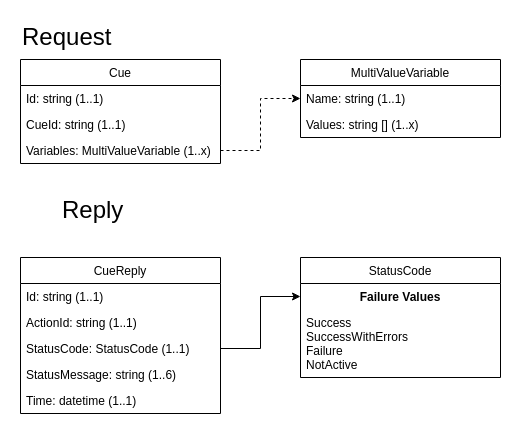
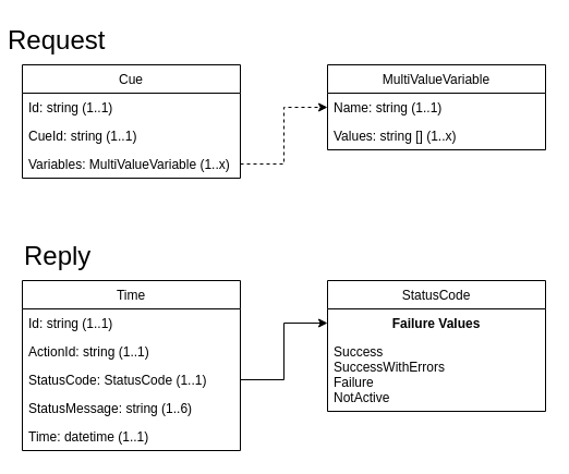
  <mxCell id="0" />
  <mxCell id="1" parent="0" />
  <mxCell id="2" value="Cue" style="swimlane;fontStyle=0;childLayout=stackLayout;horizontal=1;startSize=26;fillColor=none;horizontalStack=0;resizeParent=1;resizeParentMax=0;resizeLast=0;collapsible=1;marginBottom=0;" parent="1" vertex="1"><mxGeometry x="20" y="59" width="200" height="104" as="geometry" /></mxCell>
  <mxCell id="3" value="Id: string (1..1)" style="text;strokeColor=none;fillColor=none;align=left;verticalAlign=top;spacingLeft=4;spacingRight=4;overflow=hidden;rotatable=0;points=[[0,0.5],[1,0.5]];portConstraint=eastwest;" parent="2" vertex="1"><mxGeometry y="26" width="200" height="26" as="geometry" /></mxCell>
  <mxCell id="4" value="CueId: string (1..1)" style="text;strokeColor=none;fillColor=none;align=left;verticalAlign=top;spacingLeft=4;spacingRight=4;overflow=hidden;rotatable=0;points=[[0,0.5],[1,0.5]];portConstraint=eastwest;" parent="2" vertex="1"><mxGeometry y="52" width="200" height="26" as="geometry" /></mxCell>
  <mxCell id="5" value="Variables: MultiValueVariable (1..x)&#10;&#10;" style="text;strokeColor=none;fillColor=none;align=left;verticalAlign=top;spacingLeft=4;spacingRight=4;overflow=hidden;rotatable=0;points=[[0,0.5],[1,0.5]];portConstraint=eastwest;" parent="2" vertex="1"><mxGeometry y="78" width="200" height="26" as="geometry" /></mxCell>
  <mxCell id="6" value="MultiValueVariable" style="swimlane;fontStyle=0;childLayout=stackLayout;horizontal=1;startSize=26;fillColor=none;horizontalStack=0;resizeParent=1;resizeParentMax=0;resizeLast=0;collapsible=1;marginBottom=0;" parent="1" vertex="1"><mxGeometry x="300" y="59" width="200" height="78" as="geometry" /></mxCell>
  <mxCell id="7" value="Name: string (1..1)" style="text;strokeColor=none;fillColor=none;align=left;verticalAlign=top;spacingLeft=4;spacingRight=4;overflow=hidden;rotatable=0;points=[[0,0.5],[1,0.5]];portConstraint=eastwest;" parent="6" vertex="1"><mxGeometry y="26" width="200" height="26" as="geometry" /></mxCell>
  <mxCell id="8" value="Values: string [] (1..x)" style="text;strokeColor=none;fillColor=none;align=left;verticalAlign=top;spacingLeft=4;spacingRight=4;overflow=hidden;rotatable=0;points=[[0,0.5],[1,0.5]];portConstraint=eastwest;" parent="6" vertex="1"><mxGeometry y="52" width="200" height="26" as="geometry" /></mxCell>
  <mxCell id="9" style="edgeStyle=orthogonalEdgeStyle;rounded=0;html=1;exitX=1;exitY=0.5;exitDx=0;exitDy=0;entryX=0;entryY=0.5;entryDx=0;entryDy=0;jettySize=auto;orthogonalLoop=1;dashed=1;" parent="1" source="5" target="7" edge="1"><mxGeometry relative="1" as="geometry" /></mxCell>
- <mxCell id="10" value="&lt;font style=&quot;font-size: 24px&quot;&gt;Request&lt;/font&gt;" style="text;html=1;resizable=0;points=[];autosize=1;align=left;verticalAlign=top;spacingTop=-4;" parent="1" vertex="1"><mxGeometry x="20" y="20" width="100" height="20" as="geometry" /></mxCell>
- <mxCell id="11" value="CueReply" style="swimlane;fontStyle=0;childLayout=stackLayout;horizontal=1;startSize=26;fillColor=none;horizontalStack=0;resizeParent=1;resizeParentMax=0;resizeLast=0;collapsible=1;marginBottom=0;" parent="1" vertex="1"><mxGeometry x="20" y="257" width="200" height="156" as="geometry" /></mxCell>
+ <mxCell id="10" value="&lt;font style=&quot;font-size: 24px&quot;&gt;Request&lt;/font&gt;" style="text;html=1;resizable=0;points=[];autosize=1;align=left;verticalAlign=top;spacingTop=-4;" parent="1" vertex="1"><mxGeometry x="5" y="20" width="100" height="20" as="geometry" /></mxCell>
+ <mxCell id="11" value="Time" style="swimlane;fontStyle=0;childLayout=stackLayout;horizontal=1;startSize=26;fillColor=none;horizontalStack=0;resizeParent=1;resizeParentMax=0;resizeLast=0;collapsible=1;marginBottom=0;" parent="1" vertex="1"><mxGeometry x="20" y="257" width="200" height="156" as="geometry" /></mxCell>
  <mxCell id="12" value="Id: string (1..1)" style="text;strokeColor=none;fillColor=none;align=left;verticalAlign=top;spacingLeft=4;spacingRight=4;overflow=hidden;rotatable=0;points=[[0,0.5],[1,0.5]];portConstraint=eastwest;" parent="11" vertex="1"><mxGeometry y="26" width="200" height="26" as="geometry" /></mxCell>
  <mxCell id="13" value="ActionId: string (1..1)" style="text;strokeColor=none;fillColor=none;align=left;verticalAlign=top;spacingLeft=4;spacingRight=4;overflow=hidden;rotatable=0;points=[[0,0.5],[1,0.5]];portConstraint=eastwest;" parent="11" vertex="1"><mxGeometry y="52" width="200" height="26" as="geometry" /></mxCell>
  <mxCell id="14" value="StatusCode: StatusCode (1..1)" style="text;strokeColor=none;fillColor=none;align=left;verticalAlign=top;spacingLeft=4;spacingRight=4;overflow=hidden;rotatable=0;points=[[0,0.5],[1,0.5]];portConstraint=eastwest;" parent="11" vertex="1"><mxGeometry y="78" width="200" height="26" as="geometry" /></mxCell>
  <mxCell id="15" value="StatusMessage: string (1..6)" style="text;strokeColor=none;fillColor=none;align=left;verticalAlign=top;spacingLeft=4;spacingRight=4;overflow=hidden;rotatable=0;points=[[0,0.5],[1,0.5]];portConstraint=eastwest;" parent="11" vertex="1"><mxGeometry y="104" width="200" height="26" as="geometry" /></mxCell>
  <mxCell id="16" value="Time: datetime (1..1)&#10;&#10;" style="text;strokeColor=none;fillColor=none;align=left;verticalAlign=top;spacingLeft=4;spacingRight=4;overflow=hidden;rotatable=0;points=[[0,0.5],[1,0.5]];portConstraint=eastwest;" parent="11" vertex="1"><mxGeometry y="130" width="200" height="26" as="geometry" /></mxCell>
- <mxCell id="17" value="&lt;font style=&quot;font-size: 24px&quot;&gt;Reply&lt;/font&gt;" style="text;html=1;resizable=0;points=[];autosize=1;align=left;verticalAlign=top;spacingTop=-4;" parent="1" vertex="1"><mxGeometry x="60" y="193" width="80" height="20" as="geometry" /></mxCell>
+ <mxCell id="17" value="&lt;font style=&quot;font-size: 24px&quot;&gt;Reply&lt;/font&gt;" style="text;html=1;resizable=0;points=[];autosize=1;align=left;verticalAlign=top;spacingTop=-4;" parent="1" vertex="1"><mxGeometry x="20" y="218" width="80" height="20" as="geometry" /></mxCell>
  <mxCell id="18" value="StatusCode" style="swimlane;fontStyle=0;childLayout=stackLayout;horizontal=1;startSize=26;fillColor=none;horizontalStack=0;resizeParent=1;resizeParentMax=0;resizeLast=0;collapsible=1;marginBottom=0;" parent="1" vertex="1"><mxGeometry x="300" y="257" width="200" height="120" as="geometry" /></mxCell>
  <mxCell id="19" value="Failure Values" style="text;align=center;fontStyle=1;verticalAlign=middle;spacingLeft=3;spacingRight=3;strokeColor=none;rotatable=0;points=[[0,0.5],[1,0.5]];portConstraint=eastwest;" parent="18" vertex="1"><mxGeometry y="26" width="200" height="26" as="geometry" /></mxCell>
  <mxCell id="20" value="Success&#10;SuccessWithErrors&#10;Failure&#10;NotActive&#10;" style="text;strokeColor=none;fillColor=none;align=left;verticalAlign=top;spacingLeft=4;spacingRight=4;overflow=hidden;rotatable=0;points=[[0,0.5],[1,0.5]];portConstraint=eastwest;" parent="18" vertex="1"><mxGeometry y="52" width="200" height="68" as="geometry" /></mxCell>
  <mxCell id="21" style="edgeStyle=orthogonalEdgeStyle;rounded=0;html=1;entryX=0;entryY=0.5;entryDx=0;entryDy=0;jettySize=auto;orthogonalLoop=1;" parent="1" source="14" target="19" edge="1"><mxGeometry relative="1" as="geometry" /></mxCell>
